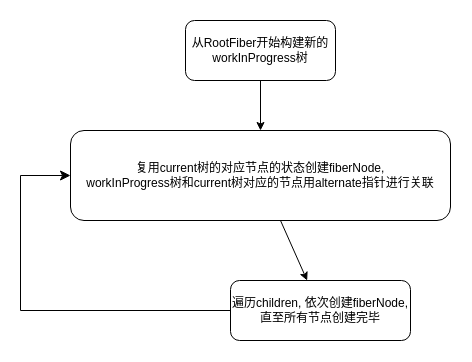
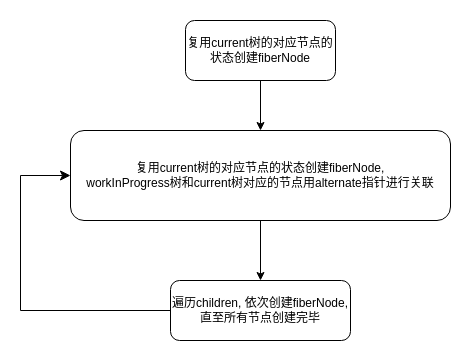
  <mxCell id="0" />
  <mxCell id="1" parent="0" />
  <mxCell id="2" value="" style="edgeStyle=none;html=1;" edge="1" parent="1" source="3" target="5"><mxGeometry relative="1" as="geometry" /></mxCell>
- <mxCell id="3" value="从RootFiber开始构建新的workInProgress树" style="rounded=1;whiteSpace=wrap;html=1;" vertex="1" parent="1"><mxGeometry x="185" y="20" width="150" height="60" as="geometry" /></mxCell>
+ <mxCell id="3" value="复用current树的对应节点的状态创建fiberNode" style="rounded=1;whiteSpace=wrap;html=1;" vertex="1" parent="1"><mxGeometry x="185" y="20" width="150" height="60" as="geometry" /></mxCell>
  <mxCell id="4" value="" style="edgeStyle=none;html=1;" edge="1" parent="1" source="5" target="6"><mxGeometry relative="1" as="geometry" /></mxCell>
  <mxCell id="5" value="复用current树的对应节点的状态创建fiberNode, &lt;br&gt;workInProgress树和current树对应的节点用alternate指针进行关联" style="rounded=1;whiteSpace=wrap;html=1;" vertex="1" parent="1"><mxGeometry x="70" y="130" width="380" height="90" as="geometry" /></mxCell>
- <mxCell id="6" value="遍历children, 依次创建fiberNode,直至所有节点创建完毕" style="rounded=1;whiteSpace=wrap;html=1;" vertex="1" parent="1"><mxGeometry x="230" y="280" width="180" height="60" as="geometry" /></mxCell>
+ <mxCell id="6" value="遍历children, 依次创建fiberNode,直至所有节点创建完毕" style="rounded=1;whiteSpace=wrap;html=1;" vertex="1" parent="1"><mxGeometry x="170" y="280" width="180" height="60" as="geometry" /></mxCell>
  <mxCell id="7" value="" style="edgeStyle=elbowEdgeStyle;elbow=vertical;endArrow=classic;html=1;curved=0;rounded=0;endSize=8;startSize=8;exitX=0;exitY=0.5;exitDx=0;exitDy=0;" edge="1" parent="1" source="6" target="5"><mxGeometry width="50" height="50" relative="1" as="geometry"><mxPoint x="20" y="220" as="sourcePoint" /><mxPoint x="20" y="170" as="targetPoint" /><Array as="points"><mxPoint x="20" y="310" /></Array></mxGeometry></mxCell>
